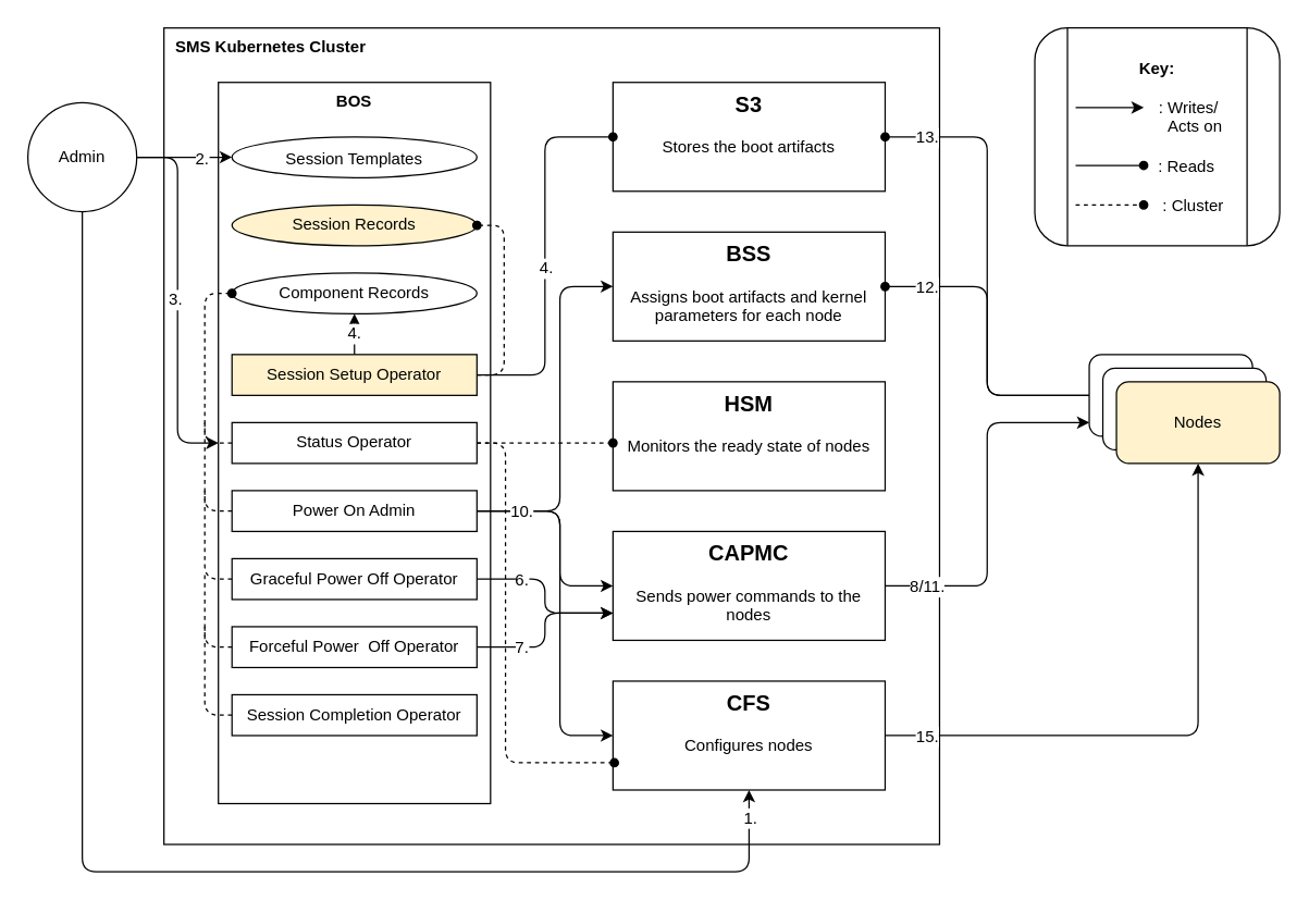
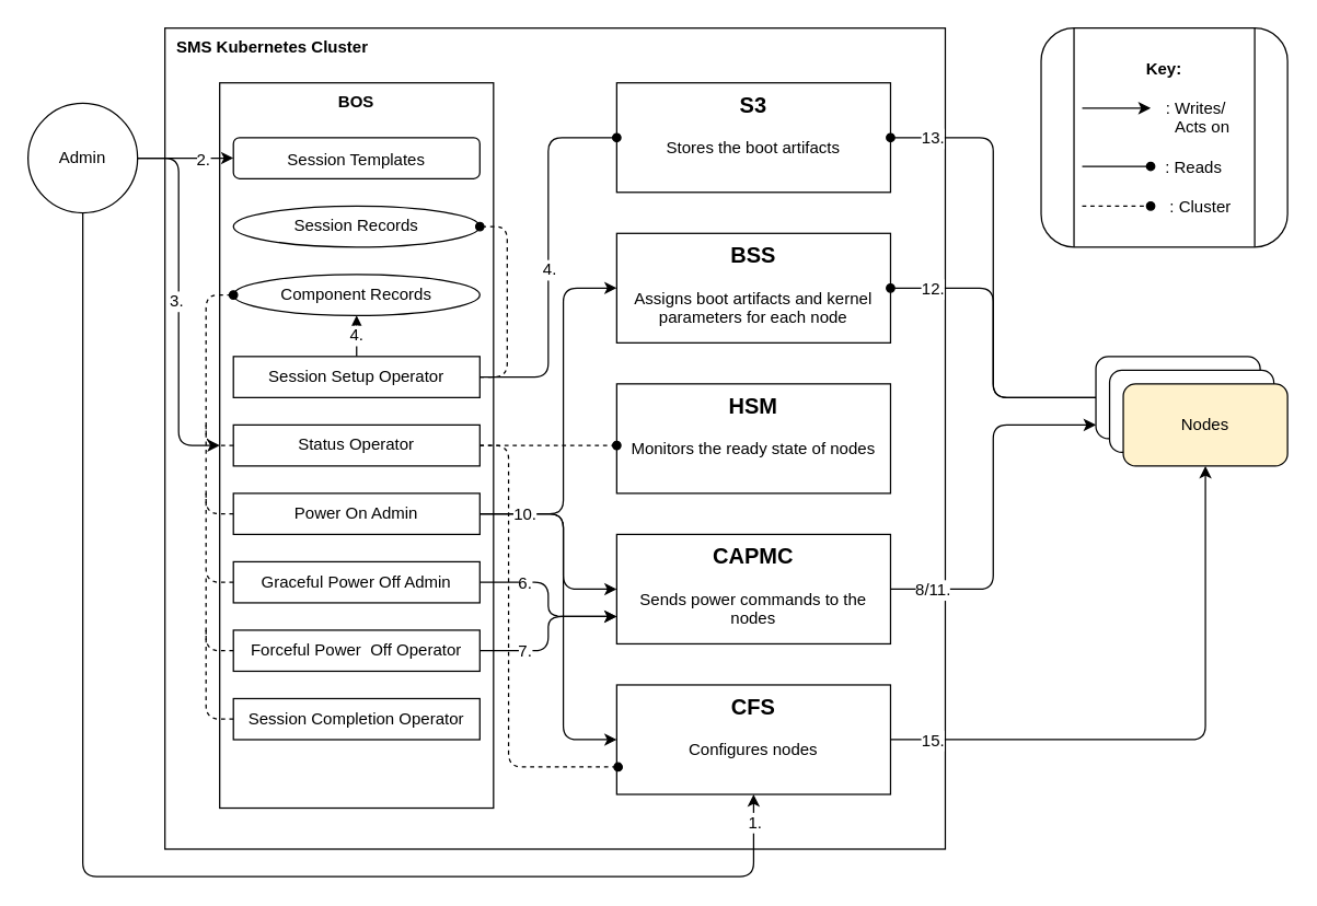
  <mxCell id="0" />
  <mxCell id="1" parent="0" />
  <mxCell id="2" value="&amp;nbsp; &lt;b&gt;SMS Kubernetes Cluster&lt;/b&gt;" style="rounded=0;whiteSpace=wrap;html=1;align=left;verticalAlign=top;" parent="1" vertex="1"><mxGeometry x="120" y="20" width="570" height="600" as="geometry" /></mxCell>
  <mxCell id="3" value="&lt;b style=&quot;font-size: 12px;&quot;&gt;BOS&lt;/b&gt;" style="rounded=0;whiteSpace=wrap;html=1;labelPosition=center;verticalLabelPosition=middle;align=center;verticalAlign=top;fontSize=12;" parent="1" vertex="1"><mxGeometry x="160" y="60" width="200" height="530" as="geometry" /></mxCell>
  <mxCell id="4" value="&lt;div&gt;&lt;b&gt;S3&lt;br&gt;&lt;/b&gt;&lt;/div&gt;&lt;div style=&quot;font-size: 12px;&quot;&gt;&lt;br&gt;&lt;/div&gt;&lt;div style=&quot;font-size: 12px;&quot;&gt;Stores the boot artifacts&lt;br&gt;&lt;b&gt;&lt;/b&gt;&lt;/div&gt;" style="rounded=0;whiteSpace=wrap;html=1;fontSize=16;verticalAlign=top;" parent="1" vertex="1"><mxGeometry x="450" y="60" width="200" height="80" as="geometry" /></mxCell>
  <mxCell id="5" value="&lt;div&gt;&lt;b&gt;BSS&lt;br&gt;&lt;/b&gt;&lt;/div&gt;&lt;div style=&quot;font-size: 12px;&quot;&gt;&lt;b&gt;&lt;br&gt;&lt;/b&gt;&lt;/div&gt;&lt;div style=&quot;font-size: 12px;&quot;&gt;Assigns boot artifacts and kernel parameters for each node&lt;br&gt;&lt;b&gt;&lt;/b&gt;&lt;/div&gt;" style="rounded=0;whiteSpace=wrap;html=1;fontSize=16;verticalAlign=top;" parent="1" vertex="1"><mxGeometry x="450" y="170" width="200" height="80" as="geometry" /></mxCell>
  <mxCell id="6" value="&lt;div&gt;&lt;b&gt;HSM&lt;/b&gt;&lt;/div&gt;&lt;div style=&quot;font-size: 12px;&quot;&gt;&lt;b&gt;&lt;br&gt;&lt;/b&gt;&lt;/div&gt;&lt;div style=&quot;font-size: 12px;&quot;&gt;Monitors the ready state of nodes&lt;br&gt;&lt;b&gt;&lt;/b&gt;&lt;/div&gt;" style="rounded=0;whiteSpace=wrap;html=1;fontSize=16;verticalAlign=top;" parent="1" vertex="1"><mxGeometry x="450" y="280" width="200" height="80" as="geometry" /></mxCell>
  <mxCell id="7" style="edgeStyle=orthogonalEdgeStyle;shape=connector;rounded=1;orthogonalLoop=1;jettySize=auto;html=1;labelBackgroundColor=default;fontFamily=Helvetica;fontSize=12;fontColor=default;endArrow=classic;strokeColor=default;" parent="1" source="9" edge="1"><mxGeometry relative="1" as="geometry"><mxPoint x="800" y="310" as="targetPoint" /><Array as="points"><mxPoint x="725" y="430" /><mxPoint x="725" y="310" /><mxPoint x="800" y="310" /></Array></mxGeometry></mxCell>
  <mxCell id="8" value="&lt;div&gt;8/11.&lt;/div&gt;" style="edgeLabel;html=1;align=center;verticalAlign=middle;resizable=0;points=[];fontSize=12;fontFamily=Helvetica;fontColor=default;" parent="7" vertex="1" connectable="0"><mxGeometry x="-0.234" y="3" relative="1" as="geometry"><mxPoint x="-42" y="28" as="offset" /></mxGeometry></mxCell>
  <mxCell id="9" value="&lt;div&gt;&lt;b&gt;CAPMC&lt;br&gt;&lt;/b&gt;&lt;/div&gt;&lt;div style=&quot;font-size: 12px;&quot;&gt;&lt;b&gt;&lt;br&gt;&lt;/b&gt;&lt;/div&gt;&lt;div style=&quot;font-size: 12px;&quot;&gt;Sends power commands to the nodes&lt;b&gt;&lt;br&gt;&lt;/b&gt;&lt;/div&gt;" style="rounded=0;whiteSpace=wrap;html=1;fontSize=16;verticalAlign=top;" parent="1" vertex="1"><mxGeometry x="450" y="390" width="200" height="80" as="geometry" /></mxCell>
  <mxCell id="10" style="edgeStyle=orthogonalEdgeStyle;shape=connector;rounded=1;orthogonalLoop=1;jettySize=auto;html=1;entryX=0.5;entryY=1;entryDx=0;entryDy=0;labelBackgroundColor=default;fontFamily=Helvetica;fontSize=12;fontColor=default;endArrow=classic;strokeColor=default;" parent="1" source="12" target="45" edge="1"><mxGeometry relative="1" as="geometry" /></mxCell>
  <mxCell id="11" value="15." style="edgeLabel;html=1;align=center;verticalAlign=middle;resizable=0;points=[];fontSize=12;fontFamily=Helvetica;fontColor=default;" parent="10" vertex="1" connectable="0"><mxGeometry x="-0.233" y="-1" relative="1" as="geometry"><mxPoint x="-135" y="-1" as="offset" /></mxGeometry></mxCell>
  <mxCell id="12" value="&lt;div&gt;&lt;b&gt;CFS&lt;/b&gt;&lt;/div&gt;&lt;div style=&quot;font-size: 12px;&quot;&gt;&lt;b&gt;&lt;br&gt;&lt;/b&gt;&lt;/div&gt;&lt;div style=&quot;font-size: 12px;&quot;&gt;Configures nodes&lt;b&gt;&lt;br&gt;&lt;/b&gt;&lt;/div&gt;" style="rounded=0;whiteSpace=wrap;html=1;fontSize=16;verticalAlign=top;" parent="1" vertex="1"><mxGeometry x="450" y="500" width="200" height="80" as="geometry" /></mxCell>
  <mxCell id="13" style="edgeStyle=orthogonalEdgeStyle;shape=connector;rounded=1;orthogonalLoop=1;jettySize=auto;html=1;exitX=1;exitY=0.5;exitDx=0;exitDy=0;entryX=0;entryY=0.5;entryDx=0;entryDy=0;labelBackgroundColor=default;fontFamily=Helvetica;fontSize=12;fontColor=default;endArrow=classic;endFill=1;strokeColor=default;" parent="1" source="22" target="12" edge="1"><mxGeometry relative="1" as="geometry"><Array as="points"><mxPoint x="411" y="375" /><mxPoint x="411" y="540" /></Array></mxGeometry></mxCell>
  <mxCell id="14" style="edgeStyle=orthogonalEdgeStyle;shape=connector;rounded=1;orthogonalLoop=1;jettySize=auto;html=1;entryX=0;entryY=0.5;entryDx=0;entryDy=0;labelBackgroundColor=default;fontFamily=Helvetica;fontSize=12;fontColor=default;endArrow=oval;strokeColor=default;endFill=1;" parent="1" source="17" target="4" edge="1"><mxGeometry relative="1" as="geometry" /></mxCell>
  <mxCell id="15" value="4." style="edgeLabel;html=1;align=center;verticalAlign=middle;resizable=0;points=[];fontSize=12;fontFamily=Helvetica;fontColor=default;" parent="14" vertex="1" connectable="0"><mxGeometry x="-0.062" y="-3" relative="1" as="geometry"><mxPoint x="-3" as="offset" /></mxGeometry></mxCell>
  <mxCell id="16" value="4." style="edgeStyle=orthogonalEdgeStyle;shape=connector;rounded=1;orthogonalLoop=1;jettySize=auto;html=1;entryX=0.5;entryY=1;entryDx=0;entryDy=0;labelBackgroundColor=default;fontFamily=Helvetica;fontSize=12;fontColor=default;endArrow=classic;strokeColor=default;" parent="1" source="17" target="46" edge="1"><mxGeometry relative="1" as="geometry" /></mxCell>
- <mxCell id="17" value="&lt;font style=&quot;font-size: 12px;&quot;&gt;Session Setup Operator&lt;br style=&quot;font-size: 12px;&quot;&gt;&lt;/font&gt;" style="rounded=0;whiteSpace=wrap;html=1;fontSize=12;verticalAlign=middle;fillColor=#fff2cc;" parent="1" vertex="1"><mxGeometry x="170" y="260" width="180" height="30" as="geometry" /></mxCell>
+ <mxCell id="17" value="&lt;font style=&quot;font-size: 12px;&quot;&gt;Session Setup Operator&lt;br style=&quot;font-size: 12px;&quot;&gt;&lt;/font&gt;" style="rounded=0;whiteSpace=wrap;html=1;fontSize=12;verticalAlign=middle;" parent="1" vertex="1"><mxGeometry x="170" y="260" width="180" height="30" as="geometry" /></mxCell>
  <mxCell id="18" style="edgeStyle=orthogonalEdgeStyle;shape=connector;rounded=1;orthogonalLoop=1;jettySize=auto;html=1;labelBackgroundColor=default;fontFamily=Helvetica;fontSize=12;fontColor=default;endArrow=none;endFill=0;strokeColor=default;dashed=1;" parent="1" source="22" edge="1"><mxGeometry relative="1" as="geometry"><mxPoint x="150" y="310" as="targetPoint" /></mxGeometry></mxCell>
  <mxCell id="19" style="edgeStyle=orthogonalEdgeStyle;shape=connector;rounded=1;orthogonalLoop=1;jettySize=auto;html=1;entryX=0;entryY=0.5;entryDx=0;entryDy=0;labelBackgroundColor=default;fontFamily=Helvetica;fontSize=12;fontColor=default;endArrow=classic;endFill=1;strokeColor=default;" parent="1" source="22" target="5" edge="1"><mxGeometry relative="1" as="geometry"><Array as="points"><mxPoint x="411" y="375" /><mxPoint x="411" y="210" /></Array></mxGeometry></mxCell>
  <mxCell id="20" style="edgeStyle=orthogonalEdgeStyle;shape=connector;rounded=1;orthogonalLoop=1;jettySize=auto;html=1;labelBackgroundColor=default;fontFamily=Helvetica;fontSize=12;fontColor=default;endArrow=classic;endFill=1;strokeColor=default;" parent="1" source="22" target="9" edge="1"><mxGeometry relative="1" as="geometry"><Array as="points"><mxPoint x="411" y="375" /><mxPoint x="411" y="430" /></Array></mxGeometry></mxCell>
  <mxCell id="21" value="10." style="edgeLabel;html=1;align=center;verticalAlign=middle;resizable=0;points=[];fontSize=12;fontFamily=Helvetica;fontColor=default;" parent="20" vertex="1" connectable="0"><mxGeometry x="-0.587" relative="1" as="geometry"><mxPoint as="offset" /></mxGeometry></mxCell>
  <mxCell id="22" value="Power On Admin" style="rounded=0;whiteSpace=wrap;html=1;fontSize=12;verticalAlign=middle;" parent="1" vertex="1"><mxGeometry x="170" y="360" width="180" height="30" as="geometry" /></mxCell>
  <mxCell id="23" style="edgeStyle=orthogonalEdgeStyle;shape=connector;rounded=1;orthogonalLoop=1;jettySize=auto;html=1;exitX=1;exitY=0.5;exitDx=0;exitDy=0;labelBackgroundColor=default;fontFamily=Helvetica;fontSize=12;fontColor=default;endArrow=oval;endFill=1;strokeColor=default;dashed=1;" parent="1" source="25" edge="1"><mxGeometry relative="1" as="geometry"><mxPoint x="450" y="325" as="targetPoint" /></mxGeometry></mxCell>
  <mxCell id="24" style="edgeStyle=orthogonalEdgeStyle;shape=connector;rounded=1;orthogonalLoop=1;jettySize=auto;html=1;labelBackgroundColor=default;fontFamily=Helvetica;fontSize=12;fontColor=default;endArrow=oval;endFill=1;strokeColor=default;dashed=1;" parent="1" source="25" edge="1"><mxGeometry relative="1" as="geometry"><mxPoint x="451" y="560" as="targetPoint" /><Array as="points"><mxPoint x="371" y="325" /><mxPoint x="371" y="560" /><mxPoint x="450" y="560" /></Array></mxGeometry></mxCell>
  <mxCell id="25" value="Status Operator" style="rounded=0;whiteSpace=wrap;html=1;fontSize=12;verticalAlign=middle;" parent="1" vertex="1"><mxGeometry x="170" y="310" width="180" height="30" as="geometry" /></mxCell>
  <mxCell id="26" style="edgeStyle=orthogonalEdgeStyle;shape=connector;rounded=1;orthogonalLoop=1;jettySize=auto;html=1;labelBackgroundColor=default;fontFamily=Helvetica;fontSize=12;fontColor=default;endArrow=none;endFill=0;strokeColor=default;dashed=1;" parent="1" source="29" edge="1"><mxGeometry relative="1" as="geometry"><mxPoint x="150" y="360" as="targetPoint" /></mxGeometry></mxCell>
  <mxCell id="27" style="edgeStyle=orthogonalEdgeStyle;shape=connector;rounded=1;orthogonalLoop=1;jettySize=auto;html=1;entryX=0;entryY=0.75;entryDx=0;entryDy=0;labelBackgroundColor=default;fontFamily=Helvetica;fontSize=12;fontColor=default;endArrow=classic;endFill=1;strokeColor=default;" parent="1" source="29" target="9" edge="1"><mxGeometry relative="1" as="geometry" /></mxCell>
  <mxCell id="28" value="&lt;div&gt;6.&lt;/div&gt;" style="edgeLabel;html=1;align=center;verticalAlign=middle;resizable=0;points=[];fontSize=12;fontFamily=Helvetica;fontColor=default;" parent="27" vertex="1" connectable="0"><mxGeometry x="-0.488" relative="1" as="geometry"><mxPoint as="offset" /></mxGeometry></mxCell>
- <mxCell id="29" value="&lt;font style=&quot;font-size: 12px;&quot;&gt;Graceful Power Off Operator&lt;/font&gt;" style="rounded=0;whiteSpace=wrap;html=1;fontSize=12;verticalAlign=middle;" parent="1" vertex="1"><mxGeometry x="170" y="410" width="180" height="30" as="geometry" /></mxCell>
+ <mxCell id="29" value="&lt;font style=&quot;font-size: 12px;&quot;&gt;Graceful Power Off Admin&lt;/font&gt;" style="rounded=0;whiteSpace=wrap;html=1;fontSize=12;verticalAlign=middle;" parent="1" vertex="1"><mxGeometry x="170" y="410" width="180" height="30" as="geometry" /></mxCell>
  <mxCell id="30" style="edgeStyle=orthogonalEdgeStyle;shape=connector;rounded=1;orthogonalLoop=1;jettySize=auto;html=1;labelBackgroundColor=default;fontFamily=Helvetica;fontSize=12;fontColor=default;endArrow=none;endFill=0;strokeColor=default;dashed=1;" parent="1" source="33" edge="1"><mxGeometry relative="1" as="geometry"><mxPoint x="150" y="420" as="targetPoint" /></mxGeometry></mxCell>
  <mxCell id="31" style="edgeStyle=orthogonalEdgeStyle;shape=connector;rounded=1;orthogonalLoop=1;jettySize=auto;html=1;labelBackgroundColor=default;fontFamily=Helvetica;fontSize=12;fontColor=default;endArrow=classic;endFill=1;strokeColor=default;entryX=0;entryY=0.75;entryDx=0;entryDy=0;" parent="1" source="33" target="9" edge="1"><mxGeometry relative="1" as="geometry" /></mxCell>
  <mxCell id="32" value="7." style="edgeLabel;html=1;align=center;verticalAlign=middle;resizable=0;points=[];fontSize=12;fontFamily=Helvetica;fontColor=default;" parent="31" vertex="1" connectable="0"><mxGeometry x="-0.52" y="-1" relative="1" as="geometry"><mxPoint x="2" y="-1" as="offset" /></mxGeometry></mxCell>
  <mxCell id="33" value="&lt;font style=&quot;font-size: 12px;&quot;&gt;Forceful Power&amp;nbsp; Off Operator&lt;/font&gt;" style="rounded=0;whiteSpace=wrap;html=1;fontSize=12;verticalAlign=middle;" parent="1" vertex="1"><mxGeometry x="170" y="460" width="180" height="30" as="geometry" /></mxCell>
  <mxCell id="34" style="edgeStyle=orthogonalEdgeStyle;shape=connector;rounded=1;orthogonalLoop=1;jettySize=auto;html=1;labelBackgroundColor=default;fontFamily=Helvetica;fontSize=12;fontColor=default;endArrow=none;endFill=0;strokeColor=default;dashed=1;" parent="1" source="35" edge="1"><mxGeometry relative="1" as="geometry"><mxPoint x="150" y="460" as="targetPoint" /></mxGeometry></mxCell>
  <mxCell id="35" value="&lt;font style=&quot;font-size: 12px;&quot;&gt;Session Completion Operator&lt;br style=&quot;font-size: 12px;&quot;&gt;&lt;/font&gt;" style="rounded=0;whiteSpace=wrap;html=1;fontSize=12;verticalAlign=middle;" parent="1" vertex="1"><mxGeometry x="170" y="510" width="180" height="30" as="geometry" /></mxCell>
  <mxCell id="36" style="edgeStyle=orthogonalEdgeStyle;rounded=0;orthogonalLoop=1;jettySize=auto;html=1;exitX=0.5;exitY=1;exitDx=0;exitDy=0;fontSize=12;" parent="1" source="3" target="3" edge="1"><mxGeometry relative="1" as="geometry" /></mxCell>
- <mxCell id="37" value="Session Records" style="ellipse;whiteSpace=wrap;html=1;fontSize=12;verticalAlign=middle;fillColor=#fff2cc;" parent="1" vertex="1"><mxGeometry x="170" y="150" width="180" height="30" as="geometry" /></mxCell>
- <mxCell id="38" value="&lt;font style=&quot;font-size: 12px;&quot;&gt;Session Templates&lt;/font&gt;" style="ellipse;whiteSpace=wrap;html=1;fontSize=16;verticalAlign=middle;glass=0;shadow=0;sketch=0;" parent="1" vertex="1"><mxGeometry x="170" y="100" width="180" height="30" as="geometry" /></mxCell>
+ <mxCell id="37" value="Session Records" style="ellipse;whiteSpace=wrap;html=1;fontSize=12;verticalAlign=middle;" parent="1" vertex="1"><mxGeometry x="170" y="150" width="180" height="30" as="geometry" /></mxCell>
+ <mxCell id="38" value="&lt;font style=&quot;font-size: 12px;&quot;&gt;Session Templates&lt;/font&gt;" style="whiteSpace=wrap;html=1;fontSize=16;verticalAlign=middle;glass=0;shadow=0;sketch=0;rounded=1;" parent="1" vertex="1"><mxGeometry x="170" y="100" width="180" height="30" as="geometry" /></mxCell>
  <mxCell id="39" style="edgeStyle=orthogonalEdgeStyle;shape=connector;rounded=1;orthogonalLoop=1;jettySize=auto;html=1;entryX=1;entryY=0.5;entryDx=0;entryDy=0;labelBackgroundColor=default;fontFamily=Helvetica;fontSize=12;fontColor=default;endArrow=oval;strokeColor=default;endFill=1;" parent="1" source="43" target="5" edge="1"><mxGeometry relative="1" as="geometry" /></mxCell>
  <mxCell id="40" value="12." style="edgeLabel;html=1;align=center;verticalAlign=middle;resizable=0;points=[];fontSize=12;fontFamily=Helvetica;fontColor=default;" parent="39" vertex="1" connectable="0"><mxGeometry x="0.583" relative="1" as="geometry"><mxPoint x="-18" as="offset" /></mxGeometry></mxCell>
  <mxCell id="41" style="edgeStyle=orthogonalEdgeStyle;shape=connector;rounded=1;orthogonalLoop=1;jettySize=auto;html=1;entryX=1;entryY=0.5;entryDx=0;entryDy=0;labelBackgroundColor=default;fontFamily=Helvetica;fontSize=12;fontColor=default;endArrow=oval;strokeColor=default;endFill=1;" parent="1" source="43" target="4" edge="1"><mxGeometry relative="1" as="geometry" /></mxCell>
  <mxCell id="42" value="13." style="edgeLabel;html=1;align=center;verticalAlign=middle;resizable=0;points=[];fontSize=12;fontFamily=Helvetica;fontColor=default;" parent="41" vertex="1" connectable="0"><mxGeometry x="0.635" y="2" relative="1" as="geometry"><mxPoint x="-32" y="-2" as="offset" /></mxGeometry></mxCell>
  <mxCell id="43" value="" style="rounded=1;whiteSpace=wrap;html=1;shadow=0;glass=0;sketch=0;fontSize=12;" parent="1" vertex="1"><mxGeometry x="800" y="260" width="120" height="60" as="geometry" /></mxCell>
  <mxCell id="44" value="" style="rounded=1;whiteSpace=wrap;html=1;shadow=0;glass=0;sketch=0;fontSize=12;" parent="1" vertex="1"><mxGeometry x="810" y="270" width="120" height="60" as="geometry" /></mxCell>
  <mxCell id="45" value="Nodes" style="rounded=1;whiteSpace=wrap;html=1;shadow=0;glass=0;sketch=0;fontSize=12;fillColor=#fff2cc;" parent="1" vertex="1"><mxGeometry x="820" y="280" width="120" height="60" as="geometry" /></mxCell>
  <mxCell id="46" value="Component Records" style="ellipse;whiteSpace=wrap;html=1;fontSize=12;verticalAlign=middle;" parent="1" vertex="1"><mxGeometry x="170" y="200" width="180" height="30" as="geometry" /></mxCell>
  <mxCell id="47" value="3." style="edgeStyle=orthogonalEdgeStyle;rounded=1;orthogonalLoop=1;jettySize=auto;html=1;fontSize=12;labelPosition=left;verticalLabelPosition=middle;align=right;verticalAlign=middle;" parent="1" source="52" target="3" edge="1"><mxGeometry y="5" relative="1" as="geometry"><mxPoint as="offset" /></mxGeometry></mxCell>
  <mxCell id="48" style="edgeStyle=orthogonalEdgeStyle;shape=connector;rounded=1;orthogonalLoop=1;jettySize=auto;html=1;labelBackgroundColor=default;fontFamily=Helvetica;fontSize=12;fontColor=default;endArrow=classic;strokeColor=default;" parent="1" source="52" target="12" edge="1"><mxGeometry relative="1" as="geometry"><Array as="points"><mxPoint x="60" y="640" /><mxPoint x="550" y="640" /></Array></mxGeometry></mxCell>
  <mxCell id="49" value="1." style="edgeLabel;html=1;align=center;verticalAlign=middle;resizable=0;points=[];fontSize=12;fontFamily=Helvetica;fontColor=default;" parent="48" vertex="1" connectable="0"><mxGeometry x="-0.156" relative="1" as="geometry"><mxPoint x="490" y="8" as="offset" /></mxGeometry></mxCell>
  <mxCell id="50" style="edgeStyle=orthogonalEdgeStyle;shape=connector;rounded=1;orthogonalLoop=1;jettySize=auto;html=1;exitX=1;exitY=0.5;exitDx=0;exitDy=0;labelBackgroundColor=default;fontFamily=Helvetica;fontSize=12;fontColor=default;endArrow=classic;endFill=1;strokeColor=default;" parent="1" source="52" target="38" edge="1"><mxGeometry relative="1" as="geometry" /></mxCell>
  <mxCell id="51" value="2." style="edgeLabel;html=1;align=center;verticalAlign=middle;resizable=0;points=[];fontSize=12;fontFamily=Helvetica;fontColor=default;" parent="50" vertex="1" connectable="0"><mxGeometry x="0.343" y="-1" relative="1" as="geometry"><mxPoint as="offset" /></mxGeometry></mxCell>
  <mxCell id="52" value="Admin" style="ellipse;whiteSpace=wrap;html=1;aspect=fixed;rounded=1;shadow=0;glass=0;sketch=0;fontSize=12;" parent="1" vertex="1"><mxGeometry x="20" y="75" width="80" height="80" as="geometry" /></mxCell>
  <mxCell id="53" value="&lt;div&gt;&lt;b&gt;Key:&lt;/b&gt;&lt;/div&gt;&lt;div&gt;&lt;br&gt;&lt;/div&gt;&lt;div&gt;&amp;nbsp;&amp;nbsp;&amp;nbsp;&amp;nbsp;&amp;nbsp;&amp;nbsp;&amp;nbsp;&amp;nbsp;&amp;nbsp;&amp;nbsp;&amp;nbsp;&amp;nbsp;&amp;nbsp; : Writes/&lt;/div&gt;&lt;div&gt;&amp;nbsp;&amp;nbsp;&amp;nbsp;&amp;nbsp;&amp;nbsp;&amp;nbsp;&amp;nbsp;&amp;nbsp;&amp;nbsp; &amp;nbsp; &amp;nbsp; &amp;nbsp;&amp;nbsp; Acts on&lt;br&gt;&lt;/div&gt;&lt;div&gt;&lt;br&gt;&lt;/div&gt;&lt;div&gt;&amp;nbsp;&amp;nbsp;&amp;nbsp;&amp;nbsp;&amp;nbsp;&amp;nbsp;&amp;nbsp;&amp;nbsp;&amp;nbsp;&amp;nbsp;&amp;nbsp;&amp;nbsp; : Reads&lt;br&gt;&lt;/div&gt;&lt;div&gt;&lt;br&gt;&lt;/div&gt;&lt;div&gt;&amp;nbsp;&amp;nbsp;&amp;nbsp;&amp;nbsp;&amp;nbsp;&amp;nbsp;&amp;nbsp;&amp;nbsp;&amp;nbsp;&amp;nbsp;&amp;nbsp;&amp;nbsp;&amp;nbsp;&amp;nbsp;&amp;nbsp; : Cluster&lt;br&gt;&lt;/div&gt;" style="shape=process;whiteSpace=wrap;html=1;backgroundOutline=1;rounded=1;shadow=0;glass=0;sketch=0;fontFamily=Helvetica;fontSize=12;fontColor=default;" parent="1" vertex="1"><mxGeometry x="760" y="20" width="180" height="160" as="geometry" /></mxCell>
  <mxCell id="54" value="" style="endArrow=classic;html=1;rounded=1;labelBackgroundColor=default;fontFamily=Helvetica;fontSize=12;fontColor=default;strokeColor=default;shape=connector;endFill=1;" parent="1" edge="1"><mxGeometry width="50" height="50" relative="1" as="geometry"><mxPoint x="790" y="78.5" as="sourcePoint" /><mxPoint x="840" y="78.5" as="targetPoint" /></mxGeometry></mxCell>
  <mxCell id="55" value="" style="endArrow=oval;html=1;rounded=1;labelBackgroundColor=default;fontFamily=Helvetica;fontSize=12;fontColor=default;strokeColor=default;shape=connector;dashed=1;endFill=1;" parent="1" edge="1"><mxGeometry width="50" height="50" relative="1" as="geometry"><mxPoint x="790" y="150" as="sourcePoint" /><mxPoint x="840" y="150" as="targetPoint" /></mxGeometry></mxCell>
  <mxCell id="56" value="" style="endArrow=oval;html=1;rounded=1;labelBackgroundColor=default;fontFamily=Helvetica;fontSize=12;fontColor=default;strokeColor=default;shape=connector;endFill=1;" parent="1" edge="1"><mxGeometry width="50" height="50" relative="1" as="geometry"><mxPoint x="790" y="121" as="sourcePoint" /><mxPoint x="840" y="121" as="targetPoint" /></mxGeometry></mxCell>
  <mxCell id="57" style="edgeStyle=orthogonalEdgeStyle;shape=connector;rounded=1;orthogonalLoop=1;jettySize=auto;html=1;labelBackgroundColor=default;fontFamily=Helvetica;fontSize=12;fontColor=default;endArrow=oval;strokeColor=default;dashed=1;endFill=1;" parent="1" source="25" target="46" edge="1"><mxGeometry relative="1" as="geometry"><Array as="points"><mxPoint x="150" y="325" /><mxPoint x="150" y="215" /></Array></mxGeometry></mxCell>
  <mxCell id="58" style="edgeStyle=orthogonalEdgeStyle;shape=connector;rounded=1;orthogonalLoop=1;jettySize=auto;html=1;entryX=1;entryY=0.5;entryDx=0;entryDy=0;labelBackgroundColor=default;fontFamily=Helvetica;fontSize=12;fontColor=default;endArrow=oval;endFill=1;strokeColor=default;dashed=1;" parent="1" source="17" target="37" edge="1"><mxGeometry relative="1" as="geometry"><Array as="points"><mxPoint x="370" y="275" /><mxPoint x="370" y="165" /></Array></mxGeometry></mxCell>
